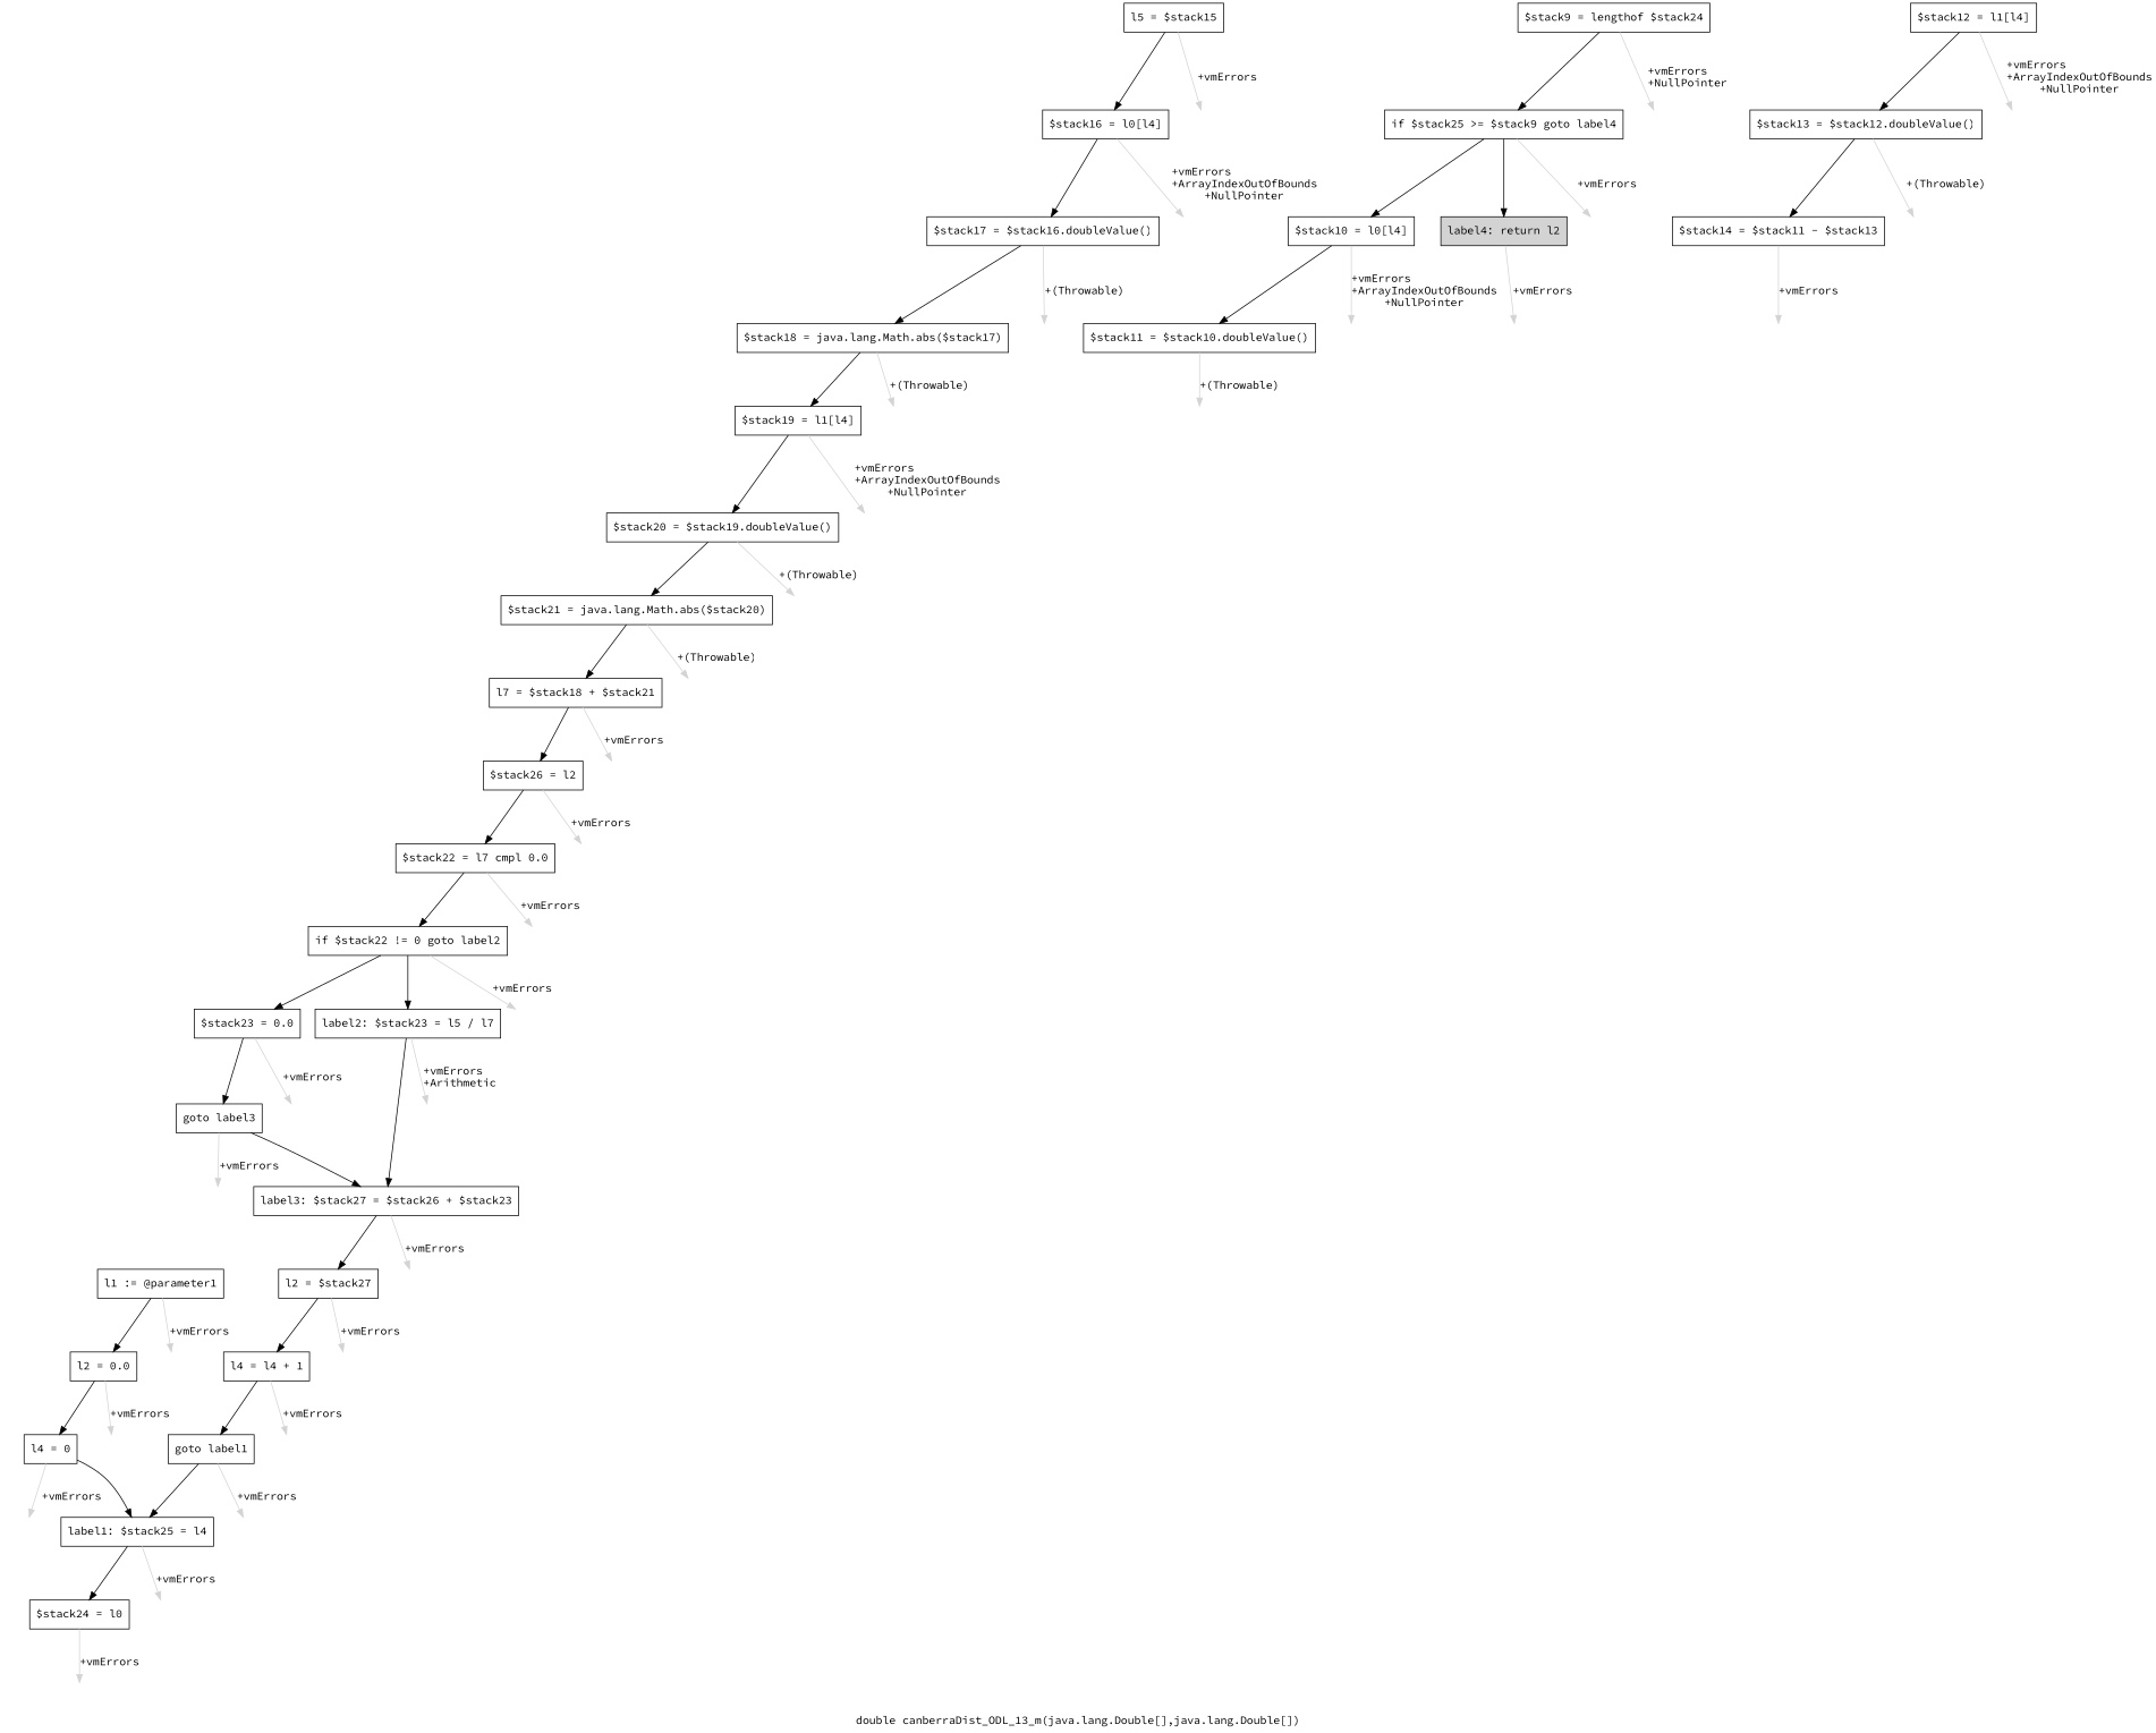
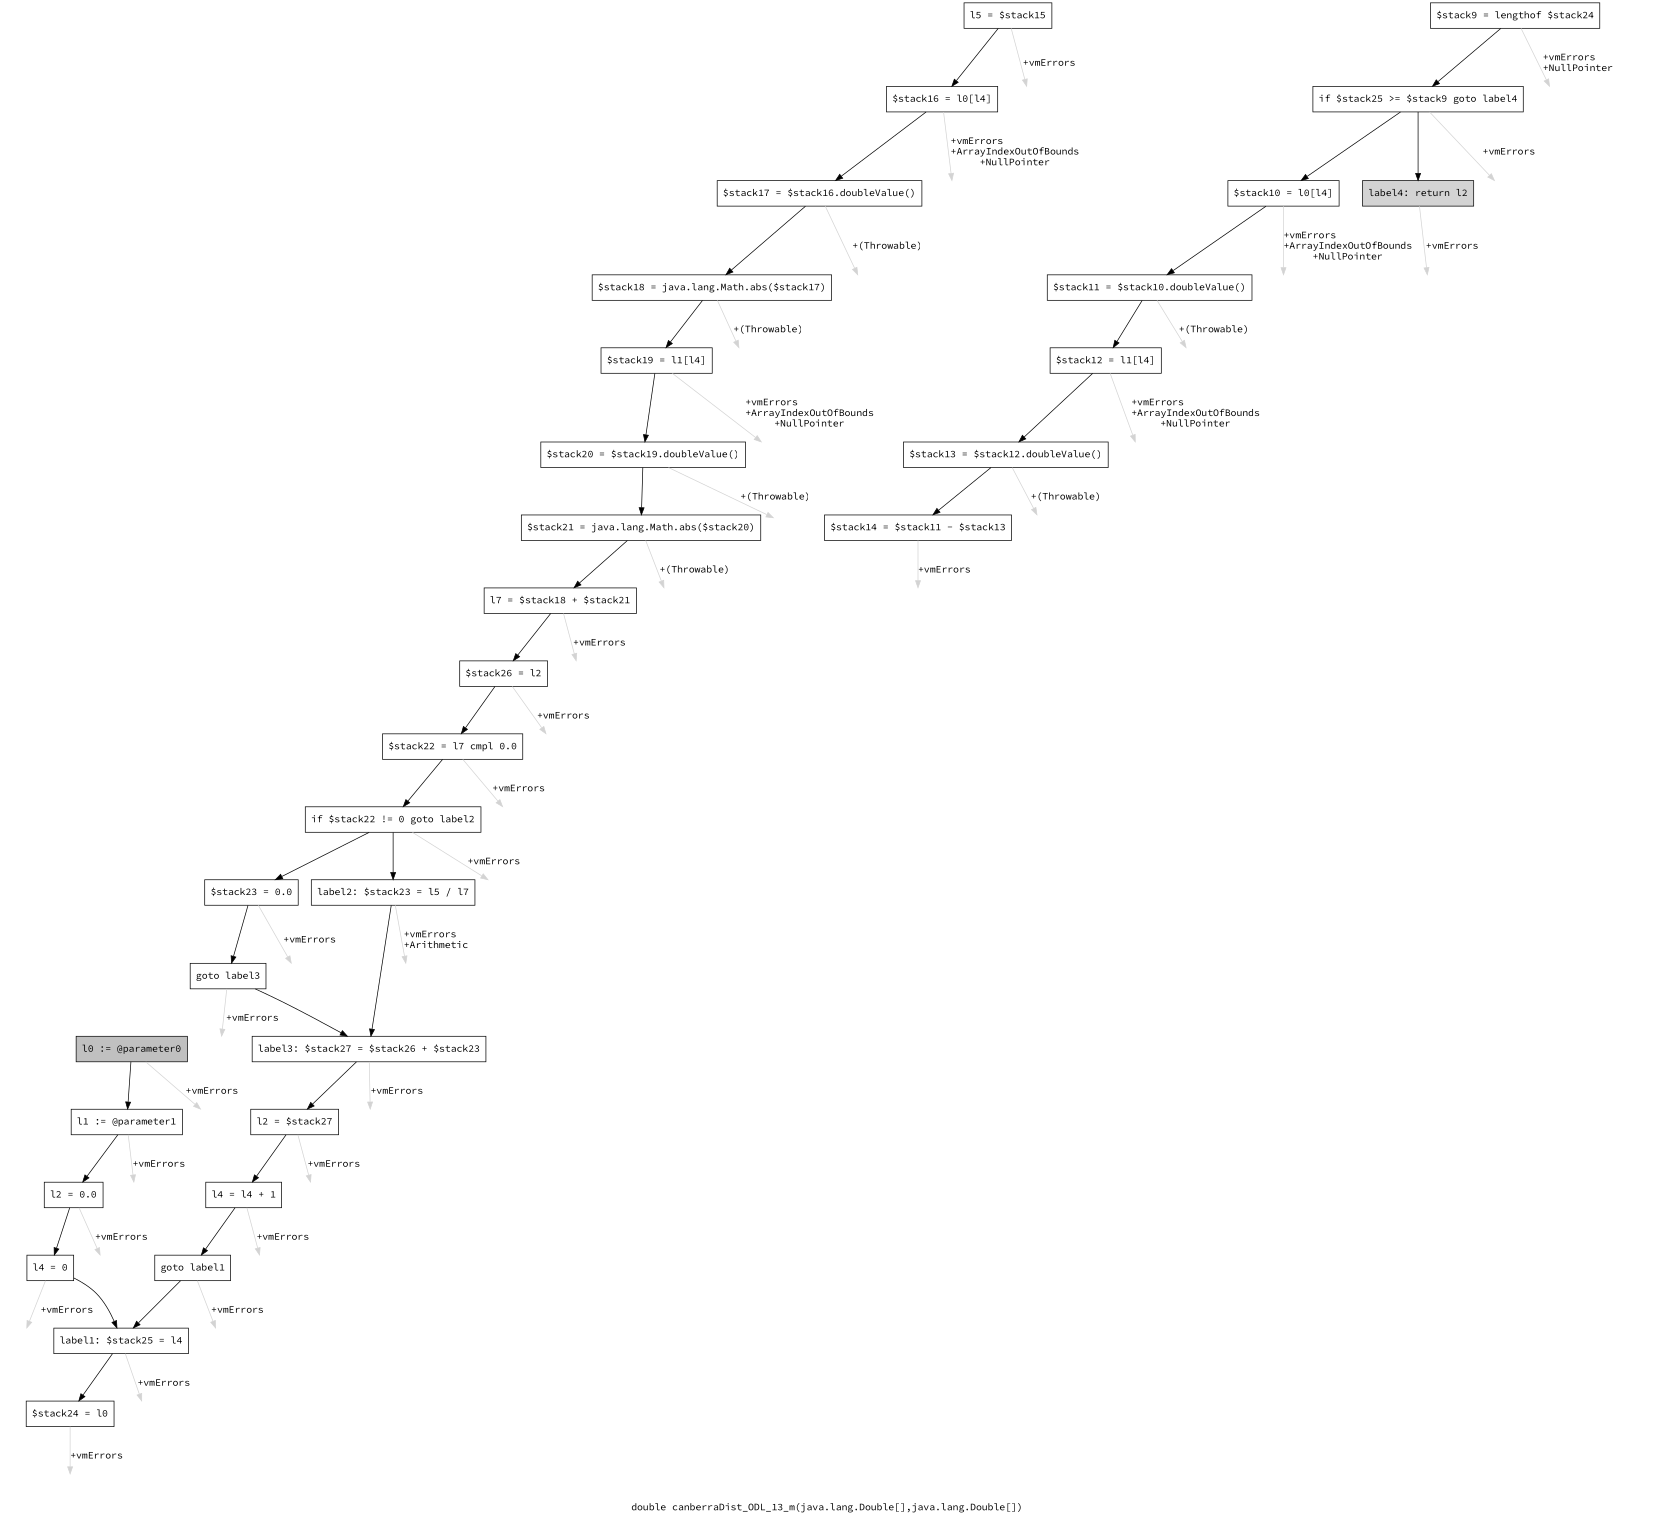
  digraph {
    fontname="Source Code Pro"
    label="double canberraDist_ODL_13_m(java.lang.Double[],java.lang.Double[])"
    node [fontname="Source Code Pro" shape=box style=invis]
    edge [color=lightgray fontname="Source Code Pro"]
+   n1 [fillcolor=gray label="l0 := @parameter0" style=filled]
    n2 [label="l1 := @parameter1" style=""]
    n3 [label=Esc]
    n4 [label="l2 = 0.0" style=""]
    n5 [label=Esc]
    n6 [label="l4 = 0" style=""]
    n7 [label=Esc]
    n8 [label="label1: $stack25 = l4" style=""]
    n9 [label=Esc]
    n10 [label="$stack24 = l0" style=""]
    n11 [label=Esc]
    n12 [label=Esc]
    n13 [label="$stack9 = lengthof $stack24" style=""]
    n14 [label="if $stack25 >= $stack9 goto label4" style=""]
    n15 [label=Esc]
    n16 [label="$stack10 = l0[l4]" style=""]
    n17 [fillcolor=lightgray label="label4: return l2" style=filled]
    n18 [label=Esc]
    n19 [label="$stack11 = $stack10.doubleValue()" style=""]
    n20 [label=Esc]
    n21 [label=Esc]
    n22 [label="$stack12 = l1[l4]" style=""]
    n23 [label=Esc]
    n24 [label="$stack13 = $stack12.doubleValue()" style=""]
    n25 [label=Esc]
    n26 [label="$stack14 = $stack11 - $stack13" style=""]
    n27 [label=Esc]
    n28 [label=Esc]
    n29 [label="l5 = $stack15" style=""]
    n30 [label="$stack16 = l0[l4]" style=""]
    n31 [label=Esc]
    n32 [label=Esc]
    n33 [label="$stack17 = $stack16.doubleValue()" style=""]
    n34 [label=Esc]
    n35 [label="$stack18 = java.lang.Math.abs($stack17)" style=""]
    n36 [label=Esc]
    n37 [label="$stack19 = l1[l4]" style=""]
    n38 [label=Esc]
    n39 [label="$stack20 = $stack19.doubleValue()" style=""]
    n40 [label=Esc]
    n41 [label="$stack21 = java.lang.Math.abs($stack20)" style=""]
    n42 [label=Esc]
    n43 [label="l7 = $stack18 + $stack21" style=""]
    n44 [label=Esc]
    n45 [label="$stack26 = l2" style=""]
    n46 [label=Esc]
    n47 [label="$stack22 = l7 cmpl 0.0" style=""]
    n48 [label=Esc]
    n49 [label="if $stack22 != 0 goto label2" style=""]
    n50 [label=Esc]
    n51 [label="$stack23 = 0.0" style=""]
    n52 [label="label2: $stack23 = l5 / l7" style=""]
    n53 [label=Esc]
    n54 [label="goto label3" style=""]
    n55 [label=Esc]
    n56 [label="label3: $stack27 = $stack26 + $stack23" style=""]
    n57 [label=Esc]
    n58 [label=Esc]
    n59 [label="l2 = $stack27" style=""]
    n60 [label=Esc]
    n61 [label="l4 = l4 + 1" style=""]
    n62 [label=Esc]
    n63 [label="goto label1" style=""]
    n64 [label=Esc]
    n65 [label=Esc]
+   n1 -> n2 [color=black]
+   n1 -> n3 [label="\l+vmErrors"]
    n2 -> n4 [color=black]
    n2 -> n5 [label="\l+vmErrors"]
    n4 -> n6 [color=black]
    n4 -> n7 [label="\l+vmErrors"]
    n6 -> n8 [color=black]
    n6 -> n9 [label="\l+vmErrors"]
    n8 -> n10 [color=black]
    n8 -> n11 [label="\l+vmErrors"]
    n10 -> n12 [label="\l+vmErrors"]
    n13 -> n14 [color=black]
    n13 -> n15 [label="\l+vmErrors\l+NullPointer"]
    n14 -> n16 [color=black]
    n14 -> n17 [color=black]
    n14 -> n18 [label="\l+vmErrors"]
    n16 -> n19 [color=black]
    n16 -> n20 [label="\l+vmErrors\l+ArrayIndexOutOfBounds\l+NullPointer"]
    n17 -> n21 [label="\l+vmErrors"]
+   n19 -> n22 [color=black]
    n19 -> n23 [label="\l+(Throwable)"]
    n22 -> n24 [color=black]
    n22 -> n25 [label="\l+vmErrors\l+ArrayIndexOutOfBounds\l+NullPointer"]
    n24 -> n26 [color=black]
    n24 -> n27 [label="\l+(Throwable)"]
    n26 -> n28 [label="\l+vmErrors"]
    n29 -> n30 [color=black]
    n29 -> n31 [label="\l+vmErrors"]
    n30 -> n33 [color=black]
    n30 -> n34 [label="\l+vmErrors\l+ArrayIndexOutOfBounds\l+NullPointer"]
    n33 -> n35 [color=black]
    n33 -> n36 [label="\l+(Throwable)"]
    n35 -> n37 [color=black]
    n35 -> n38 [label="\l+(Throwable)"]
    n37 -> n39 [color=black]
    n37 -> n40 [label="\l+vmErrors\l+ArrayIndexOutOfBounds\l+NullPointer"]
    n39 -> n41 [color=black]
    n39 -> n42 [label="\l+(Throwable)"]
    n41 -> n43 [color=black]
    n41 -> n44 [label="\l+(Throwable)"]
    n43 -> n45 [color=black]
    n43 -> n46 [label="\l+vmErrors"]
    n45 -> n47 [color=black]
    n45 -> n48 [label="\l+vmErrors"]
    n47 -> n49 [color=black]
    n47 -> n50 [label="\l+vmErrors"]
    n49 -> n51 [color=black]
    n49 -> n52 [color=black]
    n49 -> n53 [label="\l+vmErrors"]
    n51 -> n54 [color=black]
    n51 -> n55 [label="\l+vmErrors"]
    n52 -> n56 [color=black]
    n52 -> n57 [label="\l+vmErrors\l+Arithmetic"]
    n54 -> n56 [color=black]
    n54 -> n58 [label="\l+vmErrors"]
    n56 -> n59 [color=black]
    n56 -> n60 [label="\l+vmErrors"]
    n59 -> n61 [color=black]
    n59 -> n62 [label="\l+vmErrors"]
    n61 -> n63 [color=black]
    n61 -> n64 [label="\l+vmErrors"]
    n63 -> n8 [color=black]
    n63 -> n65 [label="\l+vmErrors"]
  }
